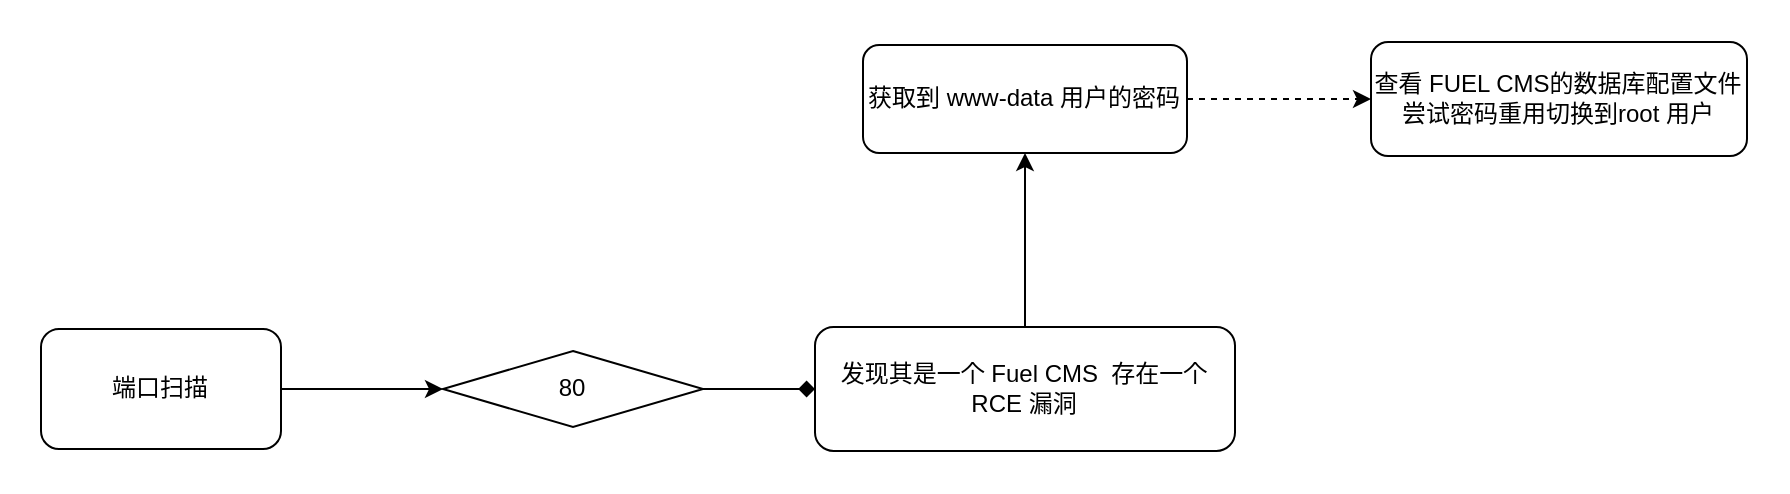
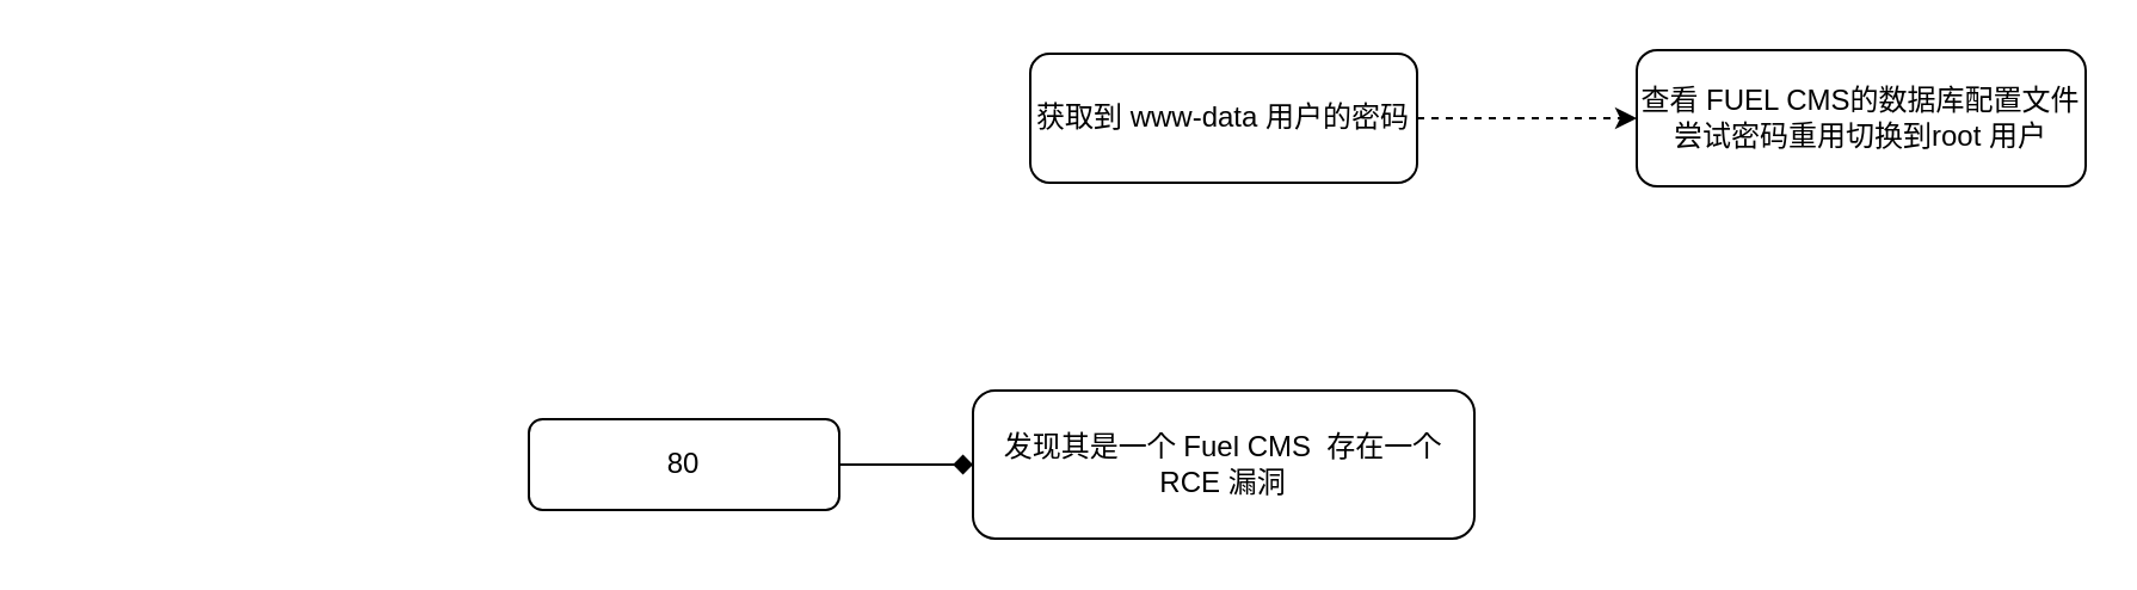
  <mxCell id="0" />
  <mxCell id="1" parent="0" />
- <mxCell id="2" value="" style="edgeStyle=orthogonalEdgeStyle;rounded=0;orthogonalLoop=1;jettySize=auto;html=1;" edge="1" parent="1" source="3" target="5"><mxGeometry relative="1" as="geometry" /></mxCell>
- <mxCell id="3" value="端口扫描" style="rounded=1;whiteSpace=wrap;html=1;" vertex="1" parent="1"><mxGeometry x="20" y="164" width="120" height="60" as="geometry" /></mxCell>
  <mxCell id="4" value="" style="edgeStyle=orthogonalEdgeStyle;rounded=0;orthogonalLoop=1;jettySize=auto;html=1;endArrow=diamond;" edge="1" parent="1" source="5" target="7"><mxGeometry relative="1" as="geometry" /></mxCell>
- <mxCell id="5" value="80" style="rhombus;whiteSpace=wrap;html=1;" vertex="1" parent="1"><mxGeometry x="221" y="175" width="130" height="38" as="geometry" /></mxCell>
- <mxCell id="6" value="" style="edgeStyle=orthogonalEdgeStyle;rounded=0;orthogonalLoop=1;jettySize=auto;html=1;" edge="1" parent="1" source="7" target="9"><mxGeometry relative="1" as="geometry" /></mxCell>
+ <mxCell id="5" value="80" style="whiteSpace=wrap;html=1;rounded=1;" vertex="1" parent="1"><mxGeometry x="221" y="175" width="130" height="38" as="geometry" /></mxCell>
  <mxCell id="7" value="发现其是一个 Fuel CMS&amp;nbsp; 存在一个 RCE 漏洞" style="whiteSpace=wrap;html=1;rounded=1;" vertex="1" parent="1"><mxGeometry x="407" y="163" width="210" height="62" as="geometry" /></mxCell>
  <mxCell id="8" value="" style="edgeStyle=orthogonalEdgeStyle;rounded=0;orthogonalLoop=1;jettySize=auto;html=1;dashed=1;" edge="1" parent="1" source="9" target="10"><mxGeometry relative="1" as="geometry" /></mxCell>
  <mxCell id="9" value="获取到 www-data 用户的密码" style="whiteSpace=wrap;html=1;rounded=1;" vertex="1" parent="1"><mxGeometry x="431" y="22" width="162" height="54" as="geometry" /></mxCell>
  <mxCell id="10" value="查看 FUEL CMS的数据库配置文件尝试密码重用切换到root 用户" style="whiteSpace=wrap;html=1;rounded=1;" vertex="1" parent="1"><mxGeometry x="685" y="20.5" width="188" height="57" as="geometry" /></mxCell>
